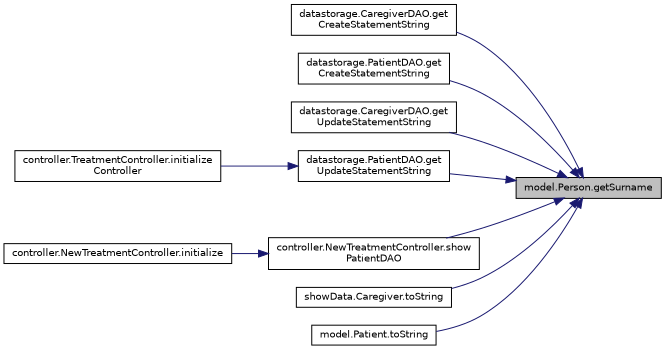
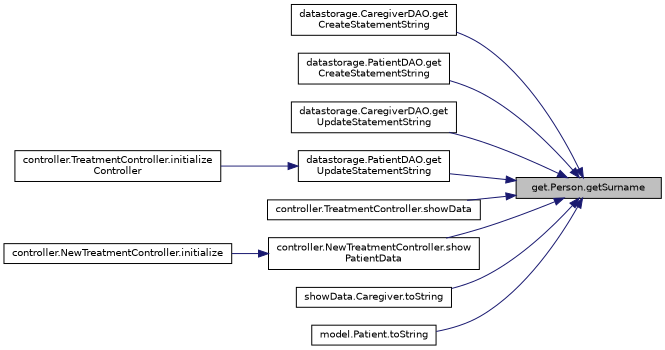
  digraph {
    rankdir=RL
    node [color=black fillcolor=white fontname=Helvetica fontsize=10 shape=record style=filled]
    edge [color=midnightblue dir=back fontname=Helvetica fontsize=10 labelfontname=Helvetica labelfontsize=10 style=solid]
-   n1 [fillcolor=grey75 fontcolor=black height=0.2 label="model.Person.getSurname" width=0.4]
+   n1 [fillcolor=grey75 fontcolor=black height=0.2 label="get.Person.getSurname" width=0.4]
    n2 [height=0.2 label="datastorage.CaregiverDAO.get\lCreateStatementString" width=0.4]
    n3 [height=0.2 label="datastorage.PatientDAO.get\lCreateStatementString" width=0.4]
    n4 [height=0.2 label="datastorage.CaregiverDAO.get\lUpdateStatementString" width=0.4]
    n5 [height=0.2 label="datastorage.PatientDAO.get\lUpdateStatementString" width=0.4]
-   n7 [height=0.2 label="controller.NewTreatmentController.show\lPatientDAO" width=0.4]
+   n6 [height=0.2 label="controller.TreatmentController.showData" width=0.4]
+   n7 [height=0.2 label="controller.NewTreatmentController.show\lPatientData" width=0.4]
    n8 [height=0.2 label="showData.Caregiver.toString" width=0.4]
    n9 [height=0.2 label="model.Patient.toString" width=0.4]
    n10 [height=0.2 label="controller.TreatmentController.initialize\lController" width=0.4]
    n11 [height=0.2 label="controller.NewTreatmentController.initialize" width=0.4]
    n1 -> n2
    n1 -> n3
    n1 -> n4
    n1 -> n5
+   n1 -> n6
    n1 -> n7
    n1 -> n8
    n1 -> n9
    n5 -> n10
    n7 -> n11
  }
